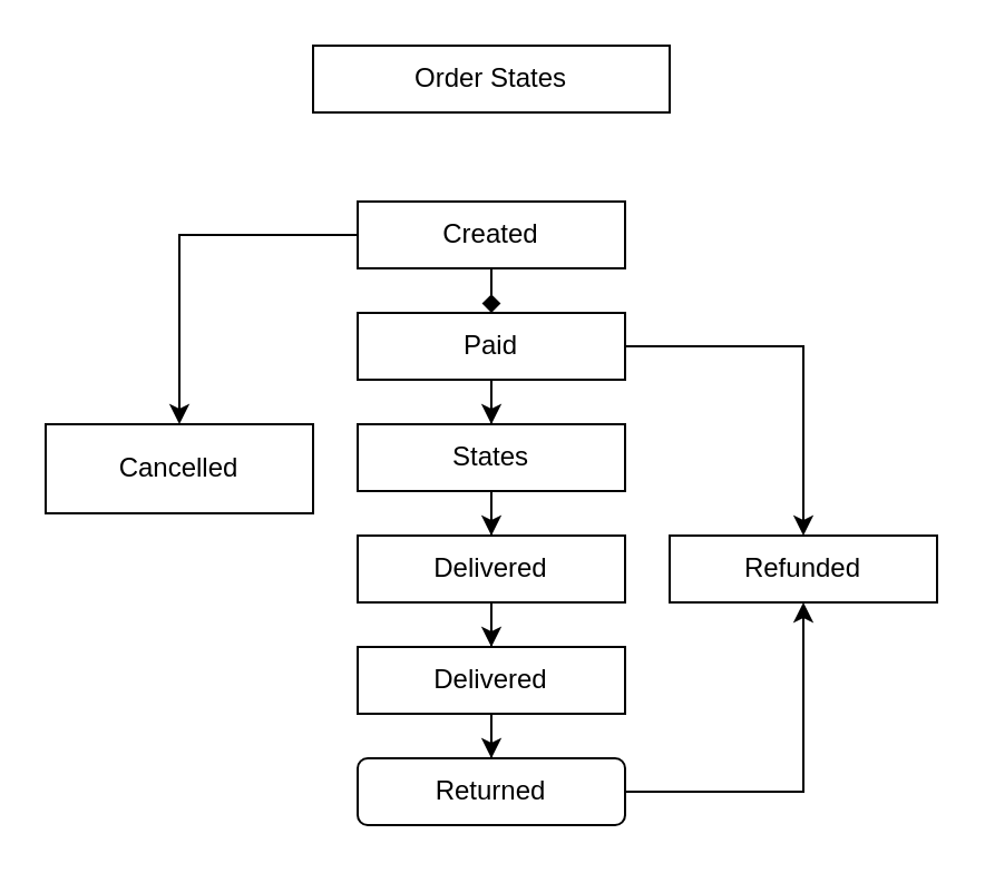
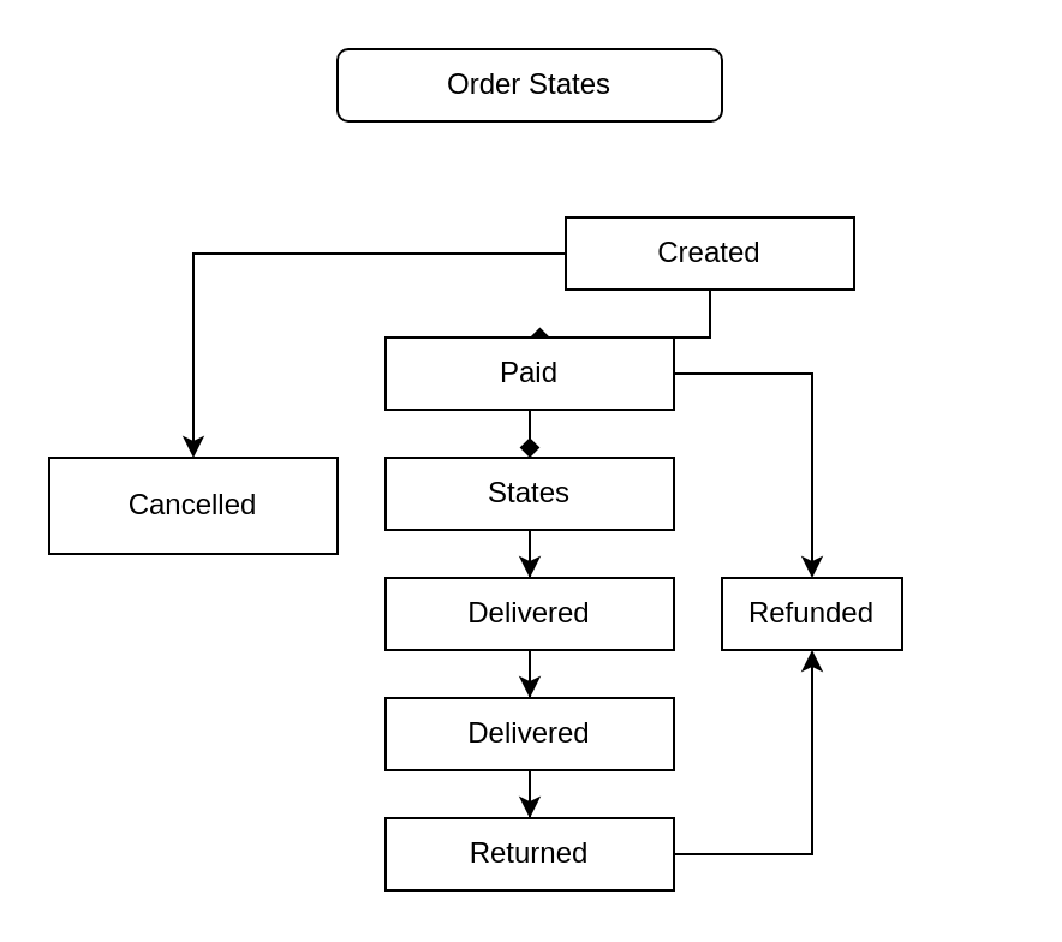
  <mxCell id="0" />
  <mxCell id="1" parent="0" />
- <mxCell id="2" value="Order States" style="rounded=0;whiteSpace=wrap;html=1;" vertex="1" parent="1"><mxGeometry x="140" y="20" width="160" height="30" as="geometry" /></mxCell>
+ <mxCell id="2" value="Order States" style="whiteSpace=wrap;html=1;rounded=1;" vertex="1" parent="1"><mxGeometry x="140" y="20" width="160" height="30" as="geometry" /></mxCell>
  <mxCell id="3" style="edgeStyle=orthogonalEdgeStyle;rounded=0;orthogonalLoop=1;jettySize=auto;html=1;entryX=0.5;entryY=0;entryDx=0;entryDy=0;" edge="1" parent="1" source="5" target="9"><mxGeometry relative="1" as="geometry" /></mxCell>
  <mxCell id="4" style="edgeStyle=orthogonalEdgeStyle;rounded=0;orthogonalLoop=1;jettySize=auto;html=1;entryX=0.5;entryY=0;entryDx=0;entryDy=0;endArrow=diamond;" edge="1" parent="1" source="5" target="8"><mxGeometry relative="1" as="geometry" /></mxCell>
- <mxCell id="5" value="Created" style="rounded=0;whiteSpace=wrap;html=1;" vertex="1" parent="1"><mxGeometry x="160" y="90" width="120" height="30" as="geometry" /></mxCell>
- <mxCell id="6" style="edgeStyle=orthogonalEdgeStyle;rounded=0;orthogonalLoop=1;jettySize=auto;html=1;entryX=0.5;entryY=0;entryDx=0;entryDy=0;" edge="1" parent="1" source="8" target="11"><mxGeometry relative="1" as="geometry" /></mxCell>
+ <mxCell id="5" value="Created" style="rounded=0;whiteSpace=wrap;html=1;" vertex="1" parent="1"><mxGeometry x="235" y="90" width="120" height="30" as="geometry" /></mxCell>
+ <mxCell id="6" style="edgeStyle=orthogonalEdgeStyle;rounded=0;orthogonalLoop=1;jettySize=auto;html=1;entryX=0.5;entryY=0;entryDx=0;entryDy=0;endArrow=diamond;" edge="1" parent="1" source="8" target="11"><mxGeometry relative="1" as="geometry" /></mxCell>
  <mxCell id="7" style="edgeStyle=orthogonalEdgeStyle;rounded=0;orthogonalLoop=1;jettySize=auto;html=1;entryX=0.5;entryY=0;entryDx=0;entryDy=0;" edge="1" parent="1" source="8" target="12"><mxGeometry relative="1" as="geometry" /></mxCell>
  <mxCell id="8" value="Paid" style="rounded=0;whiteSpace=wrap;html=1;" vertex="1" parent="1"><mxGeometry x="160" y="140" width="120" height="30" as="geometry" /></mxCell>
  <mxCell id="9" value="Cancelled" style="rounded=0;whiteSpace=wrap;html=1;" vertex="1" parent="1"><mxGeometry x="20" y="190" width="120" height="40" as="geometry" /></mxCell>
  <mxCell id="10" style="edgeStyle=orthogonalEdgeStyle;rounded=0;orthogonalLoop=1;jettySize=auto;html=1;entryX=0.5;entryY=0;entryDx=0;entryDy=0;" edge="1" parent="1" source="11" target="14"><mxGeometry relative="1" as="geometry" /></mxCell>
  <mxCell id="11" value="States" style="rounded=0;whiteSpace=wrap;html=1;" vertex="1" parent="1"><mxGeometry x="160" y="190" width="120" height="30" as="geometry" /></mxCell>
- <mxCell id="12" value="Refunded" style="rounded=0;whiteSpace=wrap;html=1;" vertex="1" parent="1"><mxGeometry x="300" y="240" width="120" height="30" as="geometry" /></mxCell>
+ <mxCell id="12" value="Refunded" style="rounded=0;whiteSpace=wrap;html=1;" vertex="1" parent="1"><mxGeometry x="300" y="240" width="75" height="30" as="geometry" /></mxCell>
  <mxCell id="13" style="edgeStyle=orthogonalEdgeStyle;rounded=0;orthogonalLoop=1;jettySize=auto;html=1;entryX=0.5;entryY=0;entryDx=0;entryDy=0;" edge="1" parent="1" source="14" target="16"><mxGeometry relative="1" as="geometry" /></mxCell>
  <mxCell id="14" value="Delivered" style="rounded=0;whiteSpace=wrap;html=1;" vertex="1" parent="1"><mxGeometry x="160" y="240" width="120" height="30" as="geometry" /></mxCell>
  <mxCell id="15" style="edgeStyle=orthogonalEdgeStyle;rounded=0;orthogonalLoop=1;jettySize=auto;html=1;entryX=0.5;entryY=0;entryDx=0;entryDy=0;" edge="1" parent="1" source="16" target="18"><mxGeometry relative="1" as="geometry" /></mxCell>
  <mxCell id="16" value="Delivered" style="rounded=0;whiteSpace=wrap;html=1;" vertex="1" parent="1"><mxGeometry x="160" y="290" width="120" height="30" as="geometry" /></mxCell>
  <mxCell id="17" style="edgeStyle=orthogonalEdgeStyle;rounded=0;orthogonalLoop=1;jettySize=auto;html=1;entryX=0.5;entryY=1;entryDx=0;entryDy=0;" edge="1" parent="1" source="18" target="12"><mxGeometry relative="1" as="geometry" /></mxCell>
- <mxCell id="18" value="Returned" style="whiteSpace=wrap;html=1;rounded=1;" vertex="1" parent="1"><mxGeometry x="160" y="340" width="120" height="30" as="geometry" /></mxCell>
+ <mxCell id="18" value="Returned" style="rounded=0;whiteSpace=wrap;html=1;" vertex="1" parent="1"><mxGeometry x="160" y="340" width="120" height="30" as="geometry" /></mxCell>
